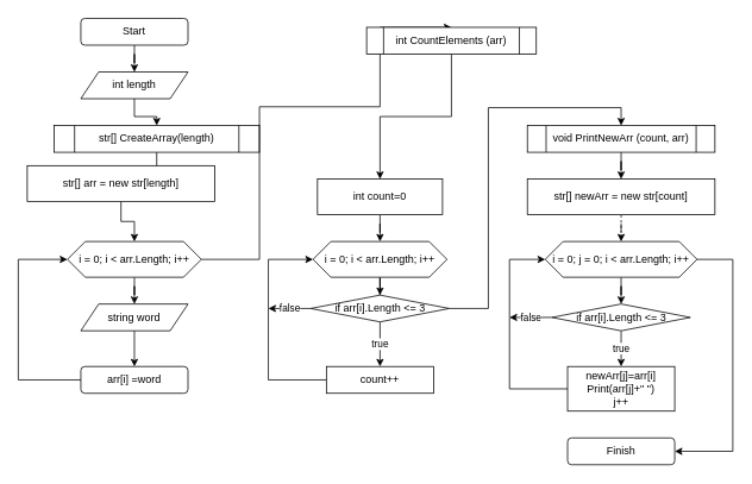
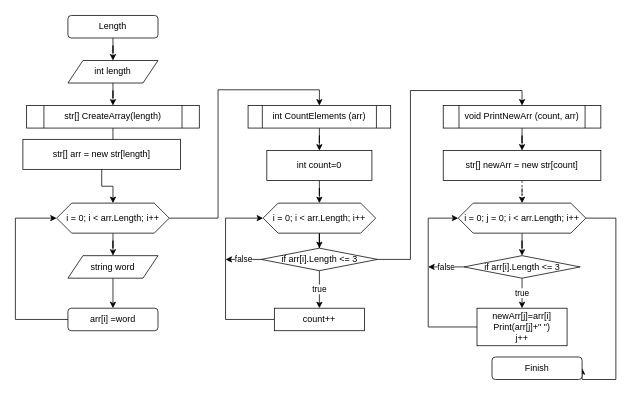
  <mxCell id="0" />
  <mxCell id="1" parent="0" />
  <mxCell id="2" value="" style="edgeStyle=orthogonalEdgeStyle;rounded=0;orthogonalLoop=1;jettySize=auto;html=1;entryX=0.5;entryY=0;entryDx=0;entryDy=0;" edge="1" parent="1" source="3" target="5"><mxGeometry relative="1" as="geometry" /></mxCell>
- <mxCell id="3" value="Start" style="rounded=1;whiteSpace=wrap;html=1;fontSize=12;glass=0;strokeWidth=1;shadow=0;" parent="1" vertex="1"><mxGeometry x="90" y="20" width="120" height="30" as="geometry" /></mxCell>
+ <mxCell id="3" value="Length" style="rounded=1;whiteSpace=wrap;html=1;fontSize=12;glass=0;strokeWidth=1;shadow=0;" parent="1" vertex="1"><mxGeometry x="90" y="20" width="120" height="30" as="geometry" /></mxCell>
  <mxCell id="4" value="" style="edgeStyle=orthogonalEdgeStyle;rounded=0;orthogonalLoop=1;jettySize=auto;html=1;" edge="1" parent="1" source="5" target="7"><mxGeometry relative="1" as="geometry" /></mxCell>
  <mxCell id="5" value="int&amp;nbsp;length" style="shape=parallelogram;perimeter=parallelogramPerimeter;whiteSpace=wrap;html=1;fixedSize=1;" vertex="1" parent="1"><mxGeometry x="90" y="80" width="120" height="30" as="geometry" /></mxCell>
  <mxCell id="6" value="" style="edgeStyle=orthogonalEdgeStyle;rounded=0;orthogonalLoop=1;jettySize=auto;html=1;" edge="1" parent="1" source="7" target="9"><mxGeometry relative="1" as="geometry" /></mxCell>
- <mxCell id="7" value="str[]&amp;nbsp;CreateArray(length)" style="shape=process;whiteSpace=wrap;html=1;backgroundOutline=1;" vertex="1" parent="1"><mxGeometry x="60" y="140" width="230" height="30" as="geometry" /></mxCell>
+ <mxCell id="7" value="str[]&amp;nbsp;CreateArray(length)" style="shape=process;whiteSpace=wrap;html=1;backgroundOutline=1;" vertex="1" parent="1"><mxGeometry x="35" y="140" width="230" height="30" as="geometry" /></mxCell>
  <mxCell id="8" value="" style="edgeStyle=orthogonalEdgeStyle;rounded=0;orthogonalLoop=1;jettySize=auto;html=1;" edge="1" parent="1" source="9" target="12"><mxGeometry relative="1" as="geometry" /></mxCell>
  <mxCell id="9" value="&lt;span lang=&quot;EN-US&quot;&gt;str[] arr = new str[length]&lt;/span&gt;" style="rounded=0;whiteSpace=wrap;html=1;" vertex="1" parent="1"><mxGeometry x="30" y="185" width="210" height="40" as="geometry" /></mxCell>
  <mxCell id="10" value="" style="edgeStyle=orthogonalEdgeStyle;rounded=0;orthogonalLoop=1;jettySize=auto;html=1;" edge="1" parent="1" source="12" target="14"><mxGeometry relative="1" as="geometry" /></mxCell>
  <mxCell id="11" style="edgeStyle=orthogonalEdgeStyle;rounded=0;orthogonalLoop=1;jettySize=auto;html=1;entryX=0.5;entryY=0;entryDx=0;entryDy=0;" edge="1" parent="1" source="12" target="18"><mxGeometry relative="1" as="geometry"><Array as="points"><mxPoint x="290" y="290" /><mxPoint x="290" y="119" /><mxPoint x="425" y="119" /></Array></mxGeometry></mxCell>
  <mxCell id="12" value="&lt;span lang=&quot;EN-US&quot;&gt;i = 0; i &amp;lt; arr.Length; i++&lt;/span&gt;" style="shape=hexagon;perimeter=hexagonPerimeter2;whiteSpace=wrap;html=1;fixedSize=1;" vertex="1" parent="1"><mxGeometry x="75" y="270" width="150" height="40" as="geometry" /></mxCell>
  <mxCell id="13" value="" style="edgeStyle=orthogonalEdgeStyle;rounded=0;orthogonalLoop=1;jettySize=auto;html=1;" edge="1" parent="1" source="14" target="15"><mxGeometry relative="1" as="geometry" /></mxCell>
  <mxCell id="14" value="&lt;span lang=&quot;EN-US&quot;&gt;string word&lt;/span&gt;" style="shape=parallelogram;perimeter=parallelogramPerimeter;whiteSpace=wrap;html=1;fixedSize=1;" vertex="1" parent="1"><mxGeometry x="90" y="340" width="120" height="30" as="geometry" /></mxCell>
  <mxCell id="15" value="&lt;span lang=&quot;EN-US&quot;&gt;arr[i] =word&lt;/span&gt;" style="whiteSpace=wrap;html=1;rounded=1;" vertex="1" parent="1"><mxGeometry x="90" y="410" width="120" height="30" as="geometry" /></mxCell>
  <mxCell id="16" value="" style="endArrow=classic;html=1;rounded=0;exitX=0;exitY=0.5;exitDx=0;exitDy=0;entryX=0;entryY=0.5;entryDx=0;entryDy=0;" edge="1" parent="1" source="15" target="12"><mxGeometry width="50" height="50" relative="1" as="geometry"><mxPoint x="390" y="260" as="sourcePoint" /><mxPoint x="440" y="210" as="targetPoint" /><Array as="points"><mxPoint x="20" y="425" /><mxPoint x="20" y="290" /></Array></mxGeometry></mxCell>
  <mxCell id="17" value="" style="edgeStyle=orthogonalEdgeStyle;rounded=0;orthogonalLoop=1;jettySize=auto;html=1;" edge="1" source="18" target="20" parent="1"><mxGeometry relative="1" as="geometry" /></mxCell>
- <mxCell id="18" value="int CountElements&amp;nbsp;(arr)" style="shape=process;whiteSpace=wrap;html=1;backgroundOutline=1;" vertex="1" parent="1"><mxGeometry x="410" y="30" width="190" height="30" as="geometry" /></mxCell>
+ <mxCell id="18" value="int CountElements&amp;nbsp;(arr)" style="shape=process;whiteSpace=wrap;html=1;backgroundOutline=1;" vertex="1" parent="1"><mxGeometry x="330" y="140" width="190" height="30" as="geometry" /></mxCell>
  <mxCell id="19" value="" style="edgeStyle=orthogonalEdgeStyle;rounded=0;orthogonalLoop=1;jettySize=auto;html=1;" edge="1" source="20" target="22" parent="1"><mxGeometry relative="1" as="geometry" /></mxCell>
  <mxCell id="20" value="&lt;span lang=&quot;EN-US&quot;&gt;int count=0&lt;/span&gt;" style="rounded=0;whiteSpace=wrap;html=1;" vertex="1" parent="1"><mxGeometry x="355" y="200" width="140" height="40" as="geometry" /></mxCell>
  <mxCell id="21" value="" style="edgeStyle=orthogonalEdgeStyle;rounded=0;orthogonalLoop=1;jettySize=auto;html=1;" edge="1" parent="1" source="22" target="26"><mxGeometry relative="1" as="geometry" /></mxCell>
  <mxCell id="22" value="&lt;span lang=&quot;EN-US&quot;&gt;i = 0; i &amp;lt; arr.Length; i++&lt;/span&gt;" style="shape=hexagon;perimeter=hexagonPerimeter2;whiteSpace=wrap;html=1;fixedSize=1;" vertex="1" parent="1"><mxGeometry x="350" y="270" width="150" height="40" as="geometry" /></mxCell>
  <mxCell id="23" value="true" style="edgeStyle=orthogonalEdgeStyle;rounded=0;orthogonalLoop=1;jettySize=auto;html=1;" edge="1" parent="1" source="26" target="28"><mxGeometry relative="1" as="geometry" /></mxCell>
  <mxCell id="24" style="edgeStyle=orthogonalEdgeStyle;rounded=0;orthogonalLoop=1;jettySize=auto;html=1;entryX=0.5;entryY=0;entryDx=0;entryDy=0;" edge="1" parent="1" source="26" target="30"><mxGeometry relative="1" as="geometry" /></mxCell>
  <mxCell id="25" value="false" style="edgeStyle=orthogonalEdgeStyle;rounded=0;orthogonalLoop=1;jettySize=auto;html=1;" edge="1" parent="1" source="26"><mxGeometry relative="1" as="geometry"><mxPoint x="300" y="345" as="targetPoint" /></mxGeometry></mxCell>
  <mxCell id="26" value="&lt;span lang=&quot;EN-US&quot;&gt;if arr[i].Length &amp;lt;= 3&lt;/span&gt;" style="rhombus;whiteSpace=wrap;html=1;" vertex="1" parent="1"><mxGeometry x="347.5" y="330" width="155" height="30" as="geometry" /></mxCell>
  <mxCell id="27" style="edgeStyle=orthogonalEdgeStyle;rounded=0;orthogonalLoop=1;jettySize=auto;html=1;entryX=0;entryY=0.5;entryDx=0;entryDy=0;" edge="1" parent="1" source="28" target="22"><mxGeometry relative="1" as="geometry"><Array as="points"><mxPoint x="300" y="425" /><mxPoint x="300" y="290" /></Array></mxGeometry></mxCell>
  <mxCell id="28" value="count++" style="whiteSpace=wrap;html=1;" vertex="1" parent="1"><mxGeometry x="365" y="410" width="120" height="30" as="geometry" /></mxCell>
  <mxCell id="29" value="" style="edgeStyle=orthogonalEdgeStyle;rounded=0;orthogonalLoop=1;jettySize=auto;html=1;" edge="1" source="30" target="32" parent="1"><mxGeometry relative="1" as="geometry" /></mxCell>
  <mxCell id="30" value="&lt;span lang=&quot;EN-US&quot;&gt;void PrintNewArr (count, arr)&lt;/span&gt;" style="shape=process;whiteSpace=wrap;html=1;backgroundOutline=1;" vertex="1" parent="1"><mxGeometry x="590" y="140" width="210" height="30" as="geometry" /></mxCell>
  <mxCell id="31" value="" style="edgeStyle=orthogonalEdgeStyle;rounded=0;orthogonalLoop=1;jettySize=auto;html=1;dashed=1;" edge="1" source="32" target="34" parent="1"><mxGeometry relative="1" as="geometry" /></mxCell>
  <mxCell id="32" value="&lt;span lang=&quot;EN-US&quot;&gt;str[] newArr = new str[count]&lt;/span&gt;" style="rounded=0;whiteSpace=wrap;html=1;" vertex="1" parent="1"><mxGeometry x="590" y="200" width="210" height="40" as="geometry" /></mxCell>
  <mxCell id="33" value="" style="edgeStyle=orthogonalEdgeStyle;rounded=0;orthogonalLoop=1;jettySize=auto;html=1;" edge="1" source="34" target="38" parent="1"><mxGeometry relative="1" as="geometry" /></mxCell>
  <mxCell id="34" value="&lt;span lang=&quot;EN-US&quot;&gt;i = 0; j = 0; i &amp;lt; arr.Length; i++&lt;/span&gt;" style="shape=hexagon;perimeter=hexagonPerimeter2;whiteSpace=wrap;html=1;fixedSize=1;" vertex="1" parent="1"><mxGeometry x="610" y="270" width="170" height="40" as="geometry" /></mxCell>
  <mxCell id="35" value="true" style="edgeStyle=orthogonalEdgeStyle;rounded=0;orthogonalLoop=1;jettySize=auto;html=1;" edge="1" source="38" target="40" parent="1"><mxGeometry relative="1" as="geometry" /></mxCell>
  <mxCell id="36" style="edgeStyle=orthogonalEdgeStyle;rounded=0;orthogonalLoop=1;jettySize=auto;html=1;entryX=1;entryY=0.5;entryDx=0;entryDy=0;exitX=1;exitY=0.5;exitDx=0;exitDy=0;" edge="1" parent="1" source="34" target="41"><mxGeometry relative="1" as="geometry"><Array as="points"><mxPoint x="820" y="290" /><mxPoint x="820" y="505" /></Array></mxGeometry></mxCell>
  <mxCell id="37" value="false" style="edgeStyle=orthogonalEdgeStyle;rounded=0;orthogonalLoop=1;jettySize=auto;html=1;" edge="1" parent="1" source="38"><mxGeometry relative="1" as="geometry"><mxPoint x="570" y="355" as="targetPoint" /></mxGeometry></mxCell>
  <mxCell id="38" value="&lt;span lang=&quot;EN-US&quot;&gt;if arr[i].Length &amp;lt;= 3&lt;/span&gt;" style="rhombus;whiteSpace=wrap;html=1;" vertex="1" parent="1"><mxGeometry x="617.5" y="340" width="155" height="30" as="geometry" /></mxCell>
  <mxCell id="39" style="edgeStyle=orthogonalEdgeStyle;rounded=0;orthogonalLoop=1;jettySize=auto;html=1;entryX=0;entryY=0.5;entryDx=0;entryDy=0;" edge="1" source="40" target="34" parent="1"><mxGeometry relative="1" as="geometry"><Array as="points"><mxPoint x="570" y="435" /><mxPoint x="570" y="290" /></Array></mxGeometry></mxCell>
  <mxCell id="40" value="&lt;span lang=&quot;EN-US&quot;&gt;newArr[j]=arr[i]&lt;br&gt;Print(arr[j]+&quot; &quot;)&lt;br&gt;&lt;/span&gt;j++" style="whiteSpace=wrap;html=1;" vertex="1" parent="1"><mxGeometry x="635" y="410" width="120" height="50" as="geometry" /></mxCell>
- <mxCell id="41" value="Finish" style="rounded=1;whiteSpace=wrap;html=1;" vertex="1" parent="1"><mxGeometry x="635" y="490" width="120" height="30" as="geometry" /></mxCell>
+ <mxCell id="41" value="Finish" style="rounded=1;whiteSpace=wrap;html=1;" vertex="1" parent="1"><mxGeometry x="655" y="475" width="120" height="30" as="geometry" /></mxCell>
